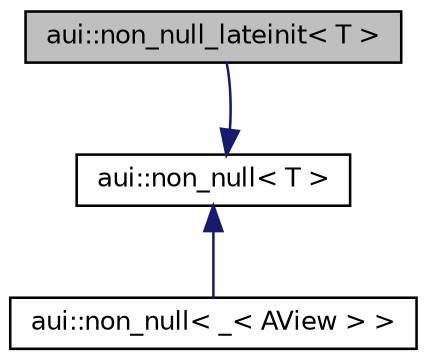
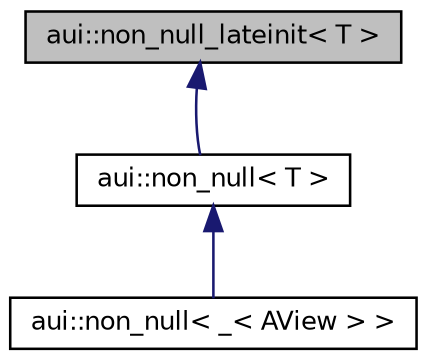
  digraph {
    node [color=black fillcolor=white fontname=Helvetica fontsize=10 shape=record style=filled]
    edge [color=midnightblue dir=back fontname=Helvetica fontsize=10 labelfontname=Helvetica labelfontsize=10 style=solid]
    n1 [fillcolor=grey75 fontcolor=black height=0.2 label="aui::non_null_lateinit\< T \>" width=0.4]
    n2 [height=0.2 label="aui::non_null\< T \>" width=0.4]
    n3 [height=0.2 label="aui::non_null\< _\< AView \> \>" width=0.4]
-   n2 -> n1
+   n1 -> n2
    n2 -> n3
  }
